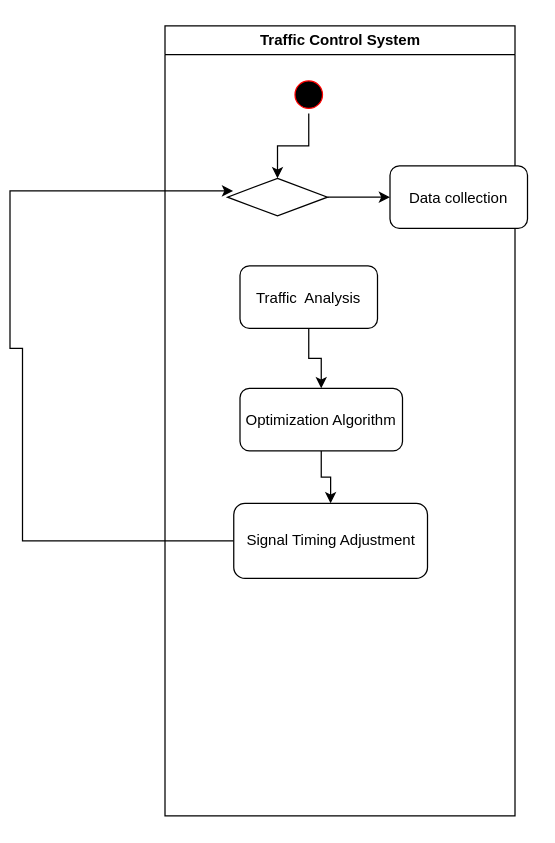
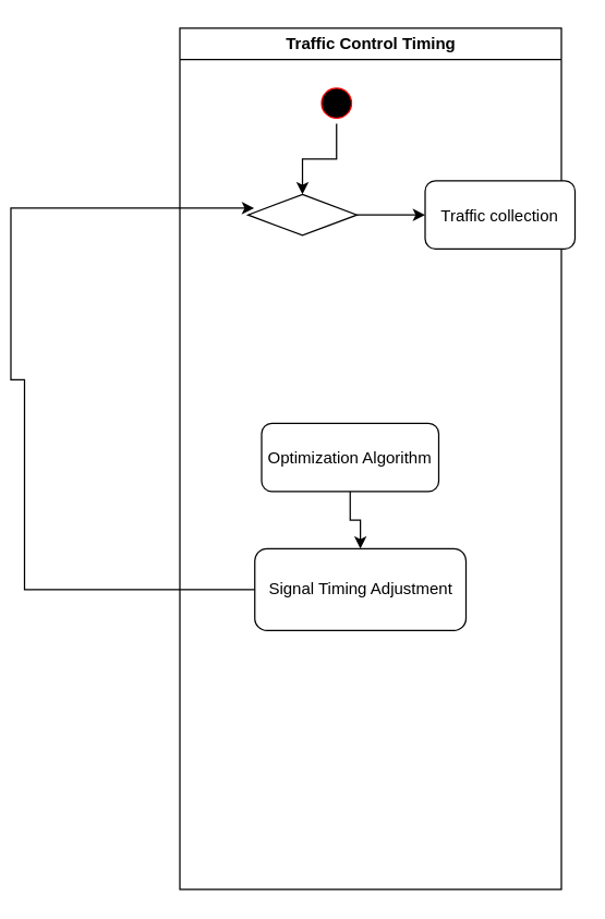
  <mxCell id="0" />
  <mxCell id="1" parent="0" />
- <mxCell id="2" value="Traffic Control System" style="swimlane;whiteSpace=wrap" parent="1" vertex="1"><mxGeometry x="20.5" y="20" width="280" height="632" as="geometry" /></mxCell>
+ <mxCell id="2" value="Traffic Control Timing" style="swimlane;whiteSpace=wrap" parent="1" vertex="1"><mxGeometry x="20.5" y="20" width="280" height="632" as="geometry" /></mxCell>
  <mxCell id="3" style="edgeStyle=orthogonalEdgeStyle;rounded=0;orthogonalLoop=1;jettySize=auto;html=1;entryX=0.5;entryY=0;entryDx=0;entryDy=0;" parent="2" source="4" target="13" edge="1"><mxGeometry relative="1" as="geometry" /></mxCell>
  <mxCell id="4" value="" style="ellipse;shape=startState;fillColor=#000000;strokeColor=#ff0000;" parent="2" vertex="1"><mxGeometry x="100" y="40" width="30" height="30" as="geometry" /></mxCell>
- <mxCell id="5" value="Data collection" style="rounded=1;" parent="2" vertex="1"><mxGeometry x="180" y="112" width="110" height="50" as="geometry" /></mxCell>
- <mxCell id="6" value="" style="edgeStyle=orthogonalEdgeStyle;rounded=0;orthogonalLoop=1;jettySize=auto;html=1;" parent="2" source="7" target="9" edge="1"><mxGeometry relative="1" as="geometry" /></mxCell>
- <mxCell id="7" value="Traffic  Analysis" style="rounded=1;" parent="2" vertex="1"><mxGeometry x="60" y="192" width="110" height="50" as="geometry" /></mxCell>
+ <mxCell id="5" value="Traffic collection" style="rounded=1;" parent="2" vertex="1"><mxGeometry x="180" y="112" width="110" height="50" as="geometry" /></mxCell>
  <mxCell id="8" style="edgeStyle=orthogonalEdgeStyle;rounded=0;orthogonalLoop=1;jettySize=auto;html=1;entryX=0.5;entryY=0;entryDx=0;entryDy=0;" parent="2" source="9" target="11" edge="1"><mxGeometry relative="1" as="geometry" /></mxCell>
  <mxCell id="9" value="Optimization Algorithm" style="rounded=1;" parent="2" vertex="1"><mxGeometry x="60" y="290" width="130" height="50" as="geometry" /></mxCell>
  <mxCell id="10" style="edgeStyle=orthogonalEdgeStyle;rounded=0;orthogonalLoop=1;jettySize=auto;html=1;" parent="2" source="11" edge="1"><mxGeometry relative="1" as="geometry"><mxPoint x="54.5" y="132" as="targetPoint" /><Array as="points"><mxPoint x="-114" y="412" /><mxPoint x="-114" y="258" /><mxPoint x="-124" y="258" /><mxPoint x="-124" y="132" /></Array></mxGeometry></mxCell>
  <mxCell id="11" value="Signal Timing Adjustment" style="rounded=1;whiteSpace=wrap;html=1;" parent="2" vertex="1"><mxGeometry x="55" y="382" width="155" height="60" as="geometry" /></mxCell>
  <mxCell id="12" style="edgeStyle=orthogonalEdgeStyle;rounded=0;orthogonalLoop=1;jettySize=auto;html=1;exitX=1;exitY=0.5;exitDx=0;exitDy=0;entryX=0;entryY=0.5;entryDx=0;entryDy=0;" parent="2" source="13" target="5" edge="1"><mxGeometry relative="1" as="geometry" /></mxCell>
  <mxCell id="13" value="" style="rhombus;whiteSpace=wrap;html=1;" parent="2" vertex="1"><mxGeometry x="50" y="122" width="80" height="30" as="geometry" /></mxCell>
